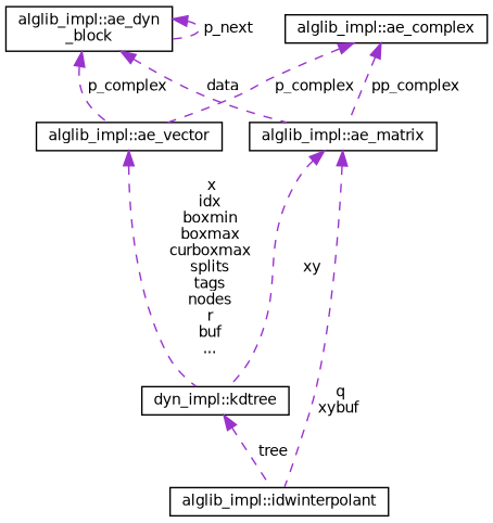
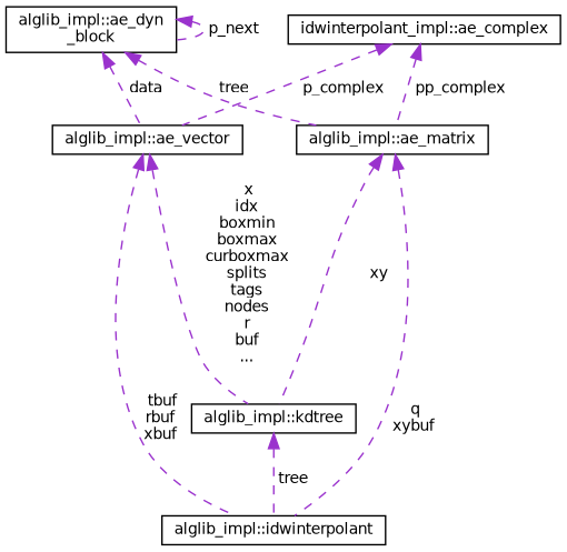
  digraph {
    node [color=black fillcolor=white fontname=Helvetica fontsize=10 shape=record style=filled]
    edge [color=darkorchid3 dir=back fontname=Helvetica fontsize=10 labelfontname=Helvetica labelfontsize=10 style=dashed]
    n1 [height=0.2 label="alglib_impl::idwinterpolant" width=0.4]
-   n2 [height=0.2 label="dyn_impl::kdtree" width=0.4]
+   n2 [height=0.2 label="alglib_impl::kdtree" width=0.4]
    n3 [height=0.2 label="alglib_impl::ae_vector" width=0.4]
    n4 [height=0.2 label="alglib_impl::ae_dyn\l_block" width=0.4]
    n5 [height=0.2 label="alglib_impl::ae_matrix" width=0.4]
-   n6 [height=0.2 label="alglib_impl::ae_complex" width=0.4]
+   n6 [height=0.2 label="idwinterpolant_impl::ae_complex" width=0.4]
    n2 -> n1 [label=" tree"]
+   n3 -> n1 [label=" tbuf\nrbuf\nxbuf"]
    n3 -> n2 [label=" x\nidx\nboxmin\nboxmax\ncurboxmax\nsplits\ntags\nnodes\nr\nbuf\n..."]
-   n4 -> n3 [label=" p_complex"]
+   n4 -> n3 [label=" data"]
    n4 -> n4 [label=" p_next"]
-   n4 -> n5 [label=" data"]
+   n4 -> n5 [label=" tree"]
    n5 -> n1 [label=" q\nxybuf"]
    n5 -> n2 [label=" xy"]
    n6 -> n3 [label=" p_complex"]
    n6 -> n5 [label=" pp_complex"]
  }
